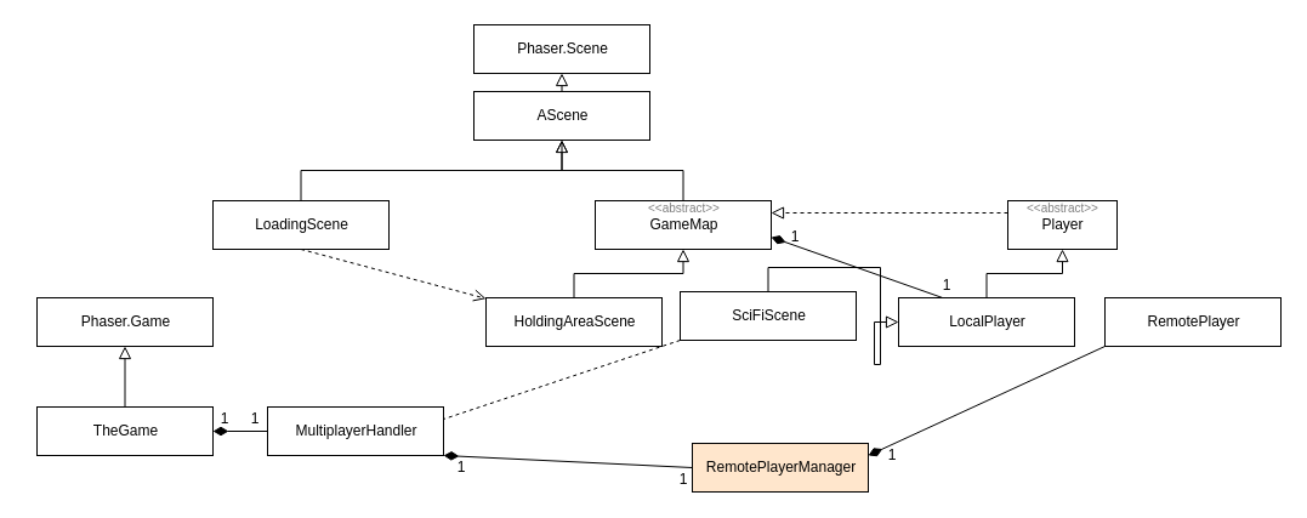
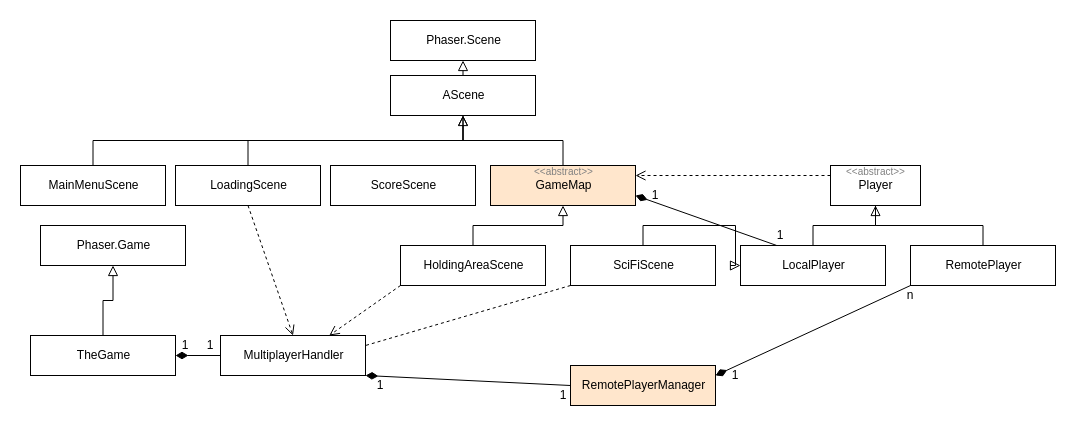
  <mxCell id="0" />
  <mxCell id="1" parent="0" />
- <mxCell id="2" value="Phaser.Game" style="html=1;" vertex="1" parent="1"><mxGeometry x="30" y="245" width="145" height="40" as="geometry" /></mxCell>
+ <mxCell id="2" value="Phaser.Game" style="html=1;" vertex="1" parent="1"><mxGeometry x="40" y="225" width="145" height="40" as="geometry" /></mxCell>
  <mxCell id="3" style="edgeStyle=orthogonalEdgeStyle;rounded=0;orthogonalLoop=1;jettySize=auto;html=1;exitX=0.5;exitY=0;exitDx=0;exitDy=0;entryX=0.5;entryY=1;entryDx=0;entryDy=0;endArrow=block;endFill=0;endSize=8;" edge="1" parent="1" source="4" target="2"><mxGeometry relative="1" as="geometry" /></mxCell>
  <mxCell id="4" value="TheGame" style="html=1;" vertex="1" parent="1"><mxGeometry x="30" y="335" width="145" height="40" as="geometry" /></mxCell>
  <mxCell id="5" style="edgeStyle=orthogonalEdgeStyle;rounded=0;orthogonalLoop=1;jettySize=auto;html=1;exitX=0;exitY=0.5;exitDx=0;exitDy=0;entryX=1;entryY=0.5;entryDx=0;entryDy=0;endArrow=diamondThin;endFill=1;endSize=10;" edge="1" parent="1" source="6" target="4"><mxGeometry relative="1" as="geometry" /></mxCell>
  <mxCell id="6" value="MultiplayerHandler" style="html=1;" vertex="1" parent="1"><mxGeometry x="220" y="335" width="145" height="40" as="geometry" /></mxCell>
  <mxCell id="7" style="rounded=0;orthogonalLoop=1;jettySize=auto;html=1;exitX=0;exitY=0.5;exitDx=0;exitDy=0;entryX=1;entryY=1;entryDx=0;entryDy=0;endArrow=diamondThin;endFill=1;endSize=10;" edge="1" parent="1" source="8" target="6"><mxGeometry relative="1" as="geometry" /></mxCell>
  <mxCell id="8" value="RemotePlayerManager" style="html=1;fillColor=#ffe6cc;" vertex="1" parent="1"><mxGeometry x="570" y="365" width="145" height="40" as="geometry" /></mxCell>
  <mxCell id="9" value="Phaser.Scene" style="html=1;" vertex="1" parent="1"><mxGeometry x="390" y="20" width="145" height="40" as="geometry" /></mxCell>
  <mxCell id="10" style="edgeStyle=orthogonalEdgeStyle;rounded=0;orthogonalLoop=1;jettySize=auto;html=1;exitX=0.5;exitY=0;exitDx=0;exitDy=0;entryX=0.5;entryY=1;entryDx=0;entryDy=0;endArrow=block;endFill=0;endSize=8;" edge="1" parent="1" source="11" target="9"><mxGeometry relative="1" as="geometry" /></mxCell>
  <mxCell id="11" value="AScene" style="html=1;" vertex="1" parent="1"><mxGeometry x="390" y="75" width="145" height="40" as="geometry" /></mxCell>
  <mxCell id="12" style="edgeStyle=orthogonalEdgeStyle;rounded=0;orthogonalLoop=1;jettySize=auto;html=1;exitX=0.5;exitY=0;exitDx=0;exitDy=0;entryX=0.5;entryY=1;entryDx=0;entryDy=0;endArrow=open;endFill=0;endSize=8;" edge="1" parent="1" source="13" target="11"><mxGeometry relative="1" as="geometry" /></mxCell>
- <mxCell id="13" value="&lt;font color=&quot;#808080&quot; style=&quot;font-size: 10px&quot;&gt;&amp;lt;&amp;lt;abstract&amp;gt;&amp;gt;&lt;/font&gt;&lt;br&gt;GameMap&lt;br&gt;&amp;nbsp;&amp;nbsp;" style="html=1;" vertex="1" parent="1"><mxGeometry x="490" y="165" width="145" height="40" as="geometry" /></mxCell>
- <mxCell id="16" style="edgeStyle=orthogonalEdgeStyle;rounded=0;orthogonalLoop=1;jettySize=auto;html=1;exitX=0.5;exitY=0;exitDx=0;exitDy=0;entryX=0.5;entryY=1;entryDx=0;entryDy=0;endArrow=block;endFill=0;endSize=8;" edge="1" parent="1" source="17" target="11"><mxGeometry relative="1" as="geometry" /></mxCell>
+ <mxCell id="13" value="&lt;font color=&quot;#808080&quot; style=&quot;font-size: 10px&quot;&gt;&amp;lt;&amp;lt;abstract&amp;gt;&amp;gt;&lt;/font&gt;&lt;br&gt;GameMap&lt;br&gt;&amp;nbsp;&amp;nbsp;" style="html=1;fillColor=#ffe6cc;" vertex="1" parent="1"><mxGeometry x="490" y="165" width="145" height="40" as="geometry" /></mxCell>
+ <mxCell id="14" style="edgeStyle=orthogonalEdgeStyle;rounded=0;orthogonalLoop=1;jettySize=auto;html=1;exitX=0.5;exitY=0;exitDx=0;exitDy=0;entryX=0.5;entryY=1;entryDx=0;entryDy=0;endArrow=block;endFill=0;endSize=8;" edge="1" parent="1" source="15" target="11"><mxGeometry relative="1" as="geometry" /></mxCell>
+ <mxCell id="15" value="MainMenuScene" style="html=1;" vertex="1" parent="1"><mxGeometry x="20" y="165" width="145" height="40" as="geometry" /></mxCell>
+ <mxCell id="16" style="edgeStyle=orthogonalEdgeStyle;rounded=0;orthogonalLoop=1;jettySize=auto;html=1;exitX=0.5;exitY=0;exitDx=0;exitDy=0;entryX=0.5;entryY=1;entryDx=0;entryDy=0;endArrow=none;endFill=0;endSize=8;" edge="1" parent="1" source="17" target="11"><mxGeometry relative="1" as="geometry" /></mxCell>
  <mxCell id="17" value="LoadingScene" style="html=1;" vertex="1" parent="1"><mxGeometry x="175" y="165" width="145" height="40" as="geometry" /></mxCell>
- <mxCell id="19" value="" style="endArrow=open;html=1;exitX=0.5;exitY=1;exitDx=0;exitDy=0;dashed=1;endFill=0;endSize=8;" edge="1" parent="1" source="17" target="21"><mxGeometry width="50" height="50" relative="1" as="geometry"><mxPoint x="350" y="325" as="sourcePoint" /><mxPoint x="400" y="275" as="targetPoint" /></mxGeometry></mxCell>
+ <mxCell id="18" value="ScoreScene" style="html=1;" vertex="1" parent="1"><mxGeometry x="330" y="165" width="145" height="40" as="geometry" /></mxCell>
+ <mxCell id="19" value="" style="endArrow=open;html=1;exitX=0.5;exitY=1;exitDx=0;exitDy=0;entryX=0.5;entryY=0;entryDx=0;entryDy=0;dashed=1;endFill=0;endSize=8;" edge="1" parent="1" source="17" target="6"><mxGeometry width="50" height="50" relative="1" as="geometry"><mxPoint x="350" y="325" as="sourcePoint" /><mxPoint x="400" y="275" as="targetPoint" /></mxGeometry></mxCell>
  <mxCell id="20" style="edgeStyle=orthogonalEdgeStyle;rounded=0;orthogonalLoop=1;jettySize=auto;html=1;exitX=0.5;exitY=0;exitDx=0;exitDy=0;entryX=0.5;entryY=1;entryDx=0;entryDy=0;endArrow=block;endFill=0;endSize=8;" edge="1" parent="1" source="21" target="13"><mxGeometry relative="1" as="geometry" /></mxCell>
  <mxCell id="21" value="HoldingAreaScene" style="html=1;" vertex="1" parent="1"><mxGeometry x="400" y="245" width="145" height="40" as="geometry" /></mxCell>
  <mxCell id="22" style="edgeStyle=orthogonalEdgeStyle;rounded=0;orthogonalLoop=1;jettySize=auto;html=1;exitX=0.5;exitY=0;exitDx=0;exitDy=0;endArrow=block;endFill=0;endSize=8;" edge="1" parent="1" source="23" target="29"><mxGeometry relative="1" as="geometry" /></mxCell>
- <mxCell id="23" value="SciFiScene" style="html=1;" vertex="1" parent="1"><mxGeometry x="560" y="240" width="145" height="40" as="geometry" /></mxCell>
+ <mxCell id="23" value="SciFiScene" style="html=1;" vertex="1" parent="1"><mxGeometry x="570" y="245" width="145" height="40" as="geometry" /></mxCell>
+ <mxCell id="24" value="" style="endArrow=open;html=1;exitX=0;exitY=1;exitDx=0;exitDy=0;entryX=0.75;entryY=0;entryDx=0;entryDy=0;dashed=1;endFill=0;endSize=8;" edge="1" parent="1" source="21" target="6"><mxGeometry width="50" height="50" relative="1" as="geometry"><mxPoint x="257.5" y="215" as="sourcePoint" /><mxPoint x="302.5" y="345" as="targetPoint" /></mxGeometry></mxCell>
  <mxCell id="25" value="" style="endArrow=none;html=1;exitX=0;exitY=1;exitDx=0;exitDy=0;entryX=1;entryY=0.25;entryDx=0;entryDy=0;dashed=1;endFill=0;endSize=8;" edge="1" parent="1" source="23" target="6"><mxGeometry width="50" height="50" relative="1" as="geometry"><mxPoint x="475" y="285" as="sourcePoint" /><mxPoint x="520" y="415" as="targetPoint" /></mxGeometry></mxCell>
  <mxCell id="26" value="&lt;font style=&quot;font-size: 10px&quot;&gt;&lt;font color=&quot;#808080&quot; style=&quot;font-size: 10px&quot;&gt;&amp;lt;&amp;lt;abstract&amp;gt;&amp;gt;&lt;/font&gt;&lt;br&gt;&lt;/font&gt;Player&lt;br&gt;&amp;nbsp; &amp;nbsp;" style="html=1;" vertex="1" parent="1"><mxGeometry x="830" y="165" width="90" height="40" as="geometry" /></mxCell>
- <mxCell id="27" style="edgeStyle=orthogonalEdgeStyle;rounded=0;orthogonalLoop=1;jettySize=auto;html=1;exitX=0.5;exitY=0;exitDx=0;exitDy=0;entryX=0.5;entryY=1;entryDx=0;entryDy=0;endArrow=block;endFill=0;endSize=8;" edge="1" parent="1" source="29" target="26"><mxGeometry relative="1" as="geometry" /></mxCell>
+ <mxCell id="27" style="edgeStyle=orthogonalEdgeStyle;rounded=0;orthogonalLoop=1;jettySize=auto;html=1;exitX=0.5;exitY=0;exitDx=0;exitDy=0;entryX=0.5;entryY=1;entryDx=0;entryDy=0;endArrow=none;endFill=0;endSize=8;" edge="1" parent="1" source="29" target="26"><mxGeometry relative="1" as="geometry" /></mxCell>
  <mxCell id="28" style="edgeStyle=none;rounded=0;orthogonalLoop=1;jettySize=auto;html=1;exitX=0.25;exitY=0;exitDx=0;exitDy=0;entryX=1;entryY=0.75;entryDx=0;entryDy=0;endArrow=diamondThin;endFill=1;endSize=10;" edge="1" parent="1" source="29" target="13"><mxGeometry relative="1" as="geometry" /></mxCell>
  <mxCell id="29" value="LocalPlayer" style="html=1;" vertex="1" parent="1"><mxGeometry x="740" y="245" width="145" height="40" as="geometry" /></mxCell>
+ <mxCell id="30" style="edgeStyle=orthogonalEdgeStyle;rounded=0;orthogonalLoop=1;jettySize=auto;html=1;exitX=0.5;exitY=0;exitDx=0;exitDy=0;entryX=0.5;entryY=1;entryDx=0;entryDy=0;endArrow=block;endFill=0;endSize=8;" edge="1" parent="1" source="32" target="26"><mxGeometry relative="1" as="geometry" /></mxCell>
  <mxCell id="31" style="edgeStyle=none;rounded=0;orthogonalLoop=1;jettySize=auto;html=1;exitX=0;exitY=1;exitDx=0;exitDy=0;entryX=1;entryY=0.25;entryDx=0;entryDy=0;endArrow=diamondThin;endFill=1;endSize=10;" edge="1" parent="1" source="32" target="8"><mxGeometry relative="1" as="geometry" /></mxCell>
  <mxCell id="32" value="RemotePlayer" style="html=1;" vertex="1" parent="1"><mxGeometry x="910" y="245" width="145" height="40" as="geometry" /></mxCell>
- <mxCell id="33" value="" style="endArrow=block;html=1;exitX=0;exitY=0.25;exitDx=0;exitDy=0;entryX=1;entryY=0.25;entryDx=0;entryDy=0;dashed=1;endFill=0;endSize=8;" edge="1" parent="1" source="26" target="13"><mxGeometry width="50" height="50" relative="1" as="geometry"><mxPoint x="865" y="85" as="sourcePoint" /><mxPoint x="660" y="145" as="targetPoint" /></mxGeometry></mxCell>
+ <mxCell id="33" value="" style="endArrow=open;html=1;exitX=0;exitY=0.25;exitDx=0;exitDy=0;entryX=1;entryY=0.25;entryDx=0;entryDy=0;dashed=1;endFill=0;endSize=8;" edge="1" parent="1" source="26" target="13"><mxGeometry width="50" height="50" relative="1" as="geometry"><mxPoint x="865" y="85" as="sourcePoint" /><mxPoint x="660" y="145" as="targetPoint" /></mxGeometry></mxCell>
  <mxCell id="34" value="1" style="text;html=1;strokeColor=none;fillColor=none;align=center;verticalAlign=middle;whiteSpace=wrap;rounded=0;" vertex="1" parent="1"><mxGeometry x="635" y="185" width="40" height="20" as="geometry" /></mxCell>
  <mxCell id="35" value="1" style="text;html=1;strokeColor=none;fillColor=none;align=center;verticalAlign=middle;whiteSpace=wrap;rounded=0;" vertex="1" parent="1"><mxGeometry x="760" y="225" width="40" height="20" as="geometry" /></mxCell>
  <mxCell id="36" value="1" style="text;html=1;strokeColor=none;fillColor=none;align=center;verticalAlign=middle;whiteSpace=wrap;rounded=0;" vertex="1" parent="1"><mxGeometry x="715" y="365" width="40" height="20" as="geometry" /></mxCell>
+ <mxCell id="37" value="n" style="text;html=1;strokeColor=none;fillColor=none;align=center;verticalAlign=middle;whiteSpace=wrap;rounded=0;" vertex="1" parent="1"><mxGeometry x="890" y="285" width="40" height="20" as="geometry" /></mxCell>
  <mxCell id="38" value="1" style="text;html=1;strokeColor=none;fillColor=none;align=center;verticalAlign=middle;whiteSpace=wrap;rounded=0;" vertex="1" parent="1"><mxGeometry x="360" y="375" width="40" height="20" as="geometry" /></mxCell>
  <mxCell id="39" value="1" style="text;html=1;strokeColor=none;fillColor=none;align=center;verticalAlign=middle;whiteSpace=wrap;rounded=0;" vertex="1" parent="1"><mxGeometry x="542.5" y="385" width="40" height="20" as="geometry" /></mxCell>
  <mxCell id="40" value="1" style="text;html=1;strokeColor=none;fillColor=none;align=center;verticalAlign=middle;whiteSpace=wrap;rounded=0;" vertex="1" parent="1"><mxGeometry x="165" y="335" width="40" height="20" as="geometry" /></mxCell>
  <mxCell id="41" value="1" style="text;html=1;strokeColor=none;fillColor=none;align=center;verticalAlign=middle;whiteSpace=wrap;rounded=0;" vertex="1" parent="1"><mxGeometry x="190" y="335" width="40" height="20" as="geometry" /></mxCell>
